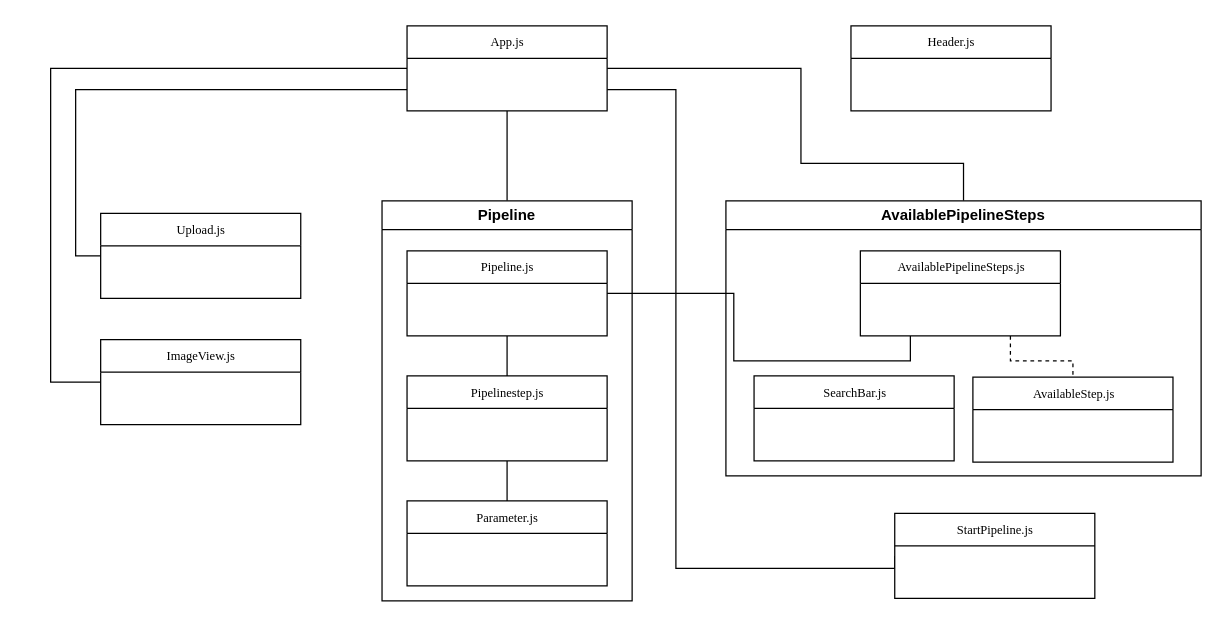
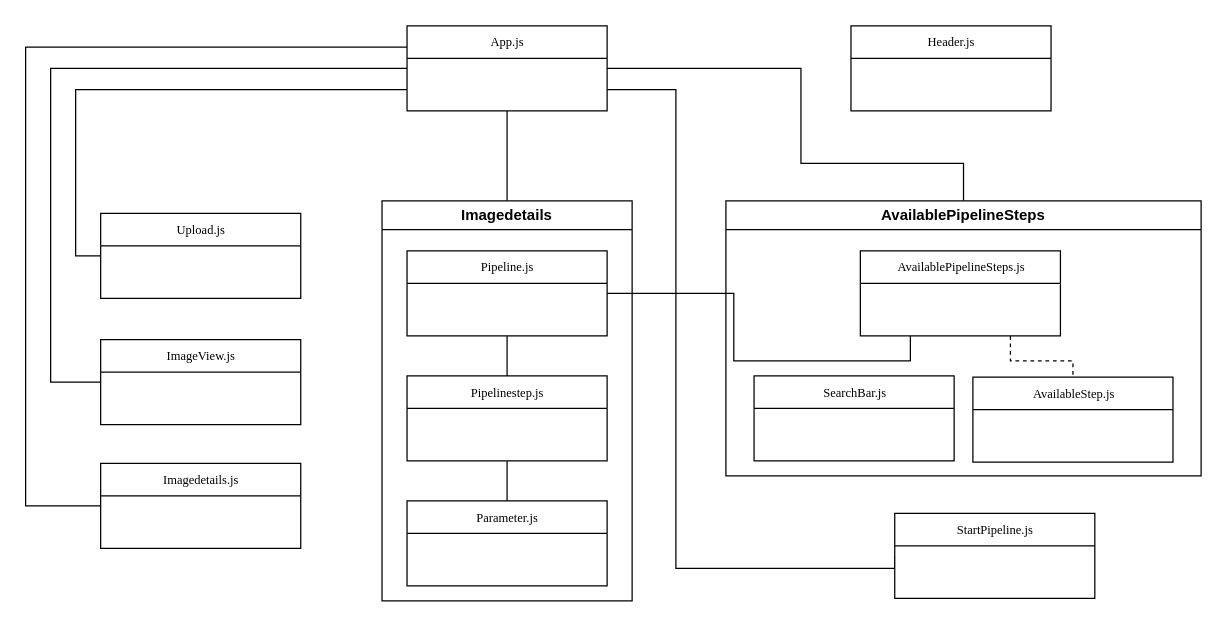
  <mxCell id="0" />
  <mxCell id="1" parent="0" />
  <mxCell id="2" style="edgeStyle=orthogonalEdgeStyle;rounded=0;orthogonalLoop=1;jettySize=auto;html=1;exitX=0;exitY=0.75;exitDx=0;exitDy=0;entryX=0;entryY=0.5;entryDx=0;entryDy=0;endArrow=none;endFill=0;" edge="1" parent="1" source="8" target="10"><mxGeometry relative="1" as="geometry" /></mxCell>
  <mxCell id="3" style="edgeStyle=orthogonalEdgeStyle;rounded=0;orthogonalLoop=1;jettySize=auto;html=1;exitX=0;exitY=0.5;exitDx=0;exitDy=0;entryX=0;entryY=0.5;entryDx=0;entryDy=0;endArrow=none;endFill=0;" edge="1" parent="1" source="8" target="12"><mxGeometry relative="1" as="geometry"><Array as="points"><mxPoint x="40" y="54" /><mxPoint x="40" y="305" /></Array></mxGeometry></mxCell>
+ <mxCell id="4" style="edgeStyle=orthogonalEdgeStyle;rounded=0;orthogonalLoop=1;jettySize=auto;html=1;exitX=0;exitY=0.25;exitDx=0;exitDy=0;entryX=0;entryY=0.5;entryDx=0;entryDy=0;endArrow=none;endFill=0;" edge="1" parent="1" source="8" target="11"><mxGeometry relative="1" as="geometry"><mxPoint x="70" y="460" as="targetPoint" /><Array as="points"><mxPoint x="20" y="37" /><mxPoint x="20" y="404" /></Array></mxGeometry></mxCell>
  <mxCell id="5" style="edgeStyle=orthogonalEdgeStyle;rounded=0;orthogonalLoop=1;jettySize=auto;html=1;exitX=0.5;exitY=1;exitDx=0;exitDy=0;entryX=0.5;entryY=0;entryDx=0;entryDy=0;endArrow=none;endFill=0;" edge="1" parent="1" source="8" target="14"><mxGeometry relative="1" as="geometry"><mxPoint x="405" y="140" as="targetPoint" /></mxGeometry></mxCell>
  <mxCell id="6" style="edgeStyle=orthogonalEdgeStyle;rounded=0;orthogonalLoop=1;jettySize=auto;html=1;exitX=1;exitY=0.5;exitDx=0;exitDy=0;endArrow=none;endFill=0;" edge="1" parent="1" source="8"><mxGeometry relative="1" as="geometry"><mxPoint x="770" y="160" as="targetPoint" /><Array as="points"><mxPoint x="640" y="54" /><mxPoint x="640" y="130" /><mxPoint x="770" y="130" /></Array></mxGeometry></mxCell>
  <mxCell id="7" style="edgeStyle=orthogonalEdgeStyle;rounded=0;orthogonalLoop=1;jettySize=auto;html=1;exitX=1;exitY=0.75;exitDx=0;exitDy=0;entryX=0;entryY=0.5;entryDx=0;entryDy=0;endArrow=none;endFill=0;" edge="1" parent="1" source="8" target="13"><mxGeometry relative="1" as="geometry"><Array as="points"><mxPoint x="540" y="71" /><mxPoint x="540" y="454" /></Array></mxGeometry></mxCell>
  <mxCell id="8" value="App.js" style="swimlane;html=1;fontStyle=0;childLayout=stackLayout;horizontal=1;startSize=26;fillColor=none;horizontalStack=0;resizeParent=1;resizeLast=0;collapsible=1;marginBottom=0;swimlaneFillColor=#ffffff;rounded=0;shadow=0;comic=0;labelBackgroundColor=none;strokeWidth=1;fontFamily=Verdana;fontSize=10;align=center;" parent="1" vertex="1"><mxGeometry x="325" y="20" width="160" height="68" as="geometry" /></mxCell>
  <mxCell id="9" value="Header.js" style="swimlane;html=1;fontStyle=0;childLayout=stackLayout;horizontal=1;startSize=26;fillColor=none;horizontalStack=0;resizeParent=1;resizeLast=0;collapsible=1;marginBottom=0;swimlaneFillColor=#ffffff;rounded=0;shadow=0;comic=0;labelBackgroundColor=none;strokeWidth=1;fontFamily=Verdana;fontSize=10;align=center;" vertex="1" parent="1"><mxGeometry x="680" y="20" width="160" height="68" as="geometry" /></mxCell>
  <mxCell id="10" value="Upload.js" style="swimlane;html=1;fontStyle=0;childLayout=stackLayout;horizontal=1;startSize=26;fillColor=none;horizontalStack=0;resizeParent=1;resizeLast=0;collapsible=1;marginBottom=0;swimlaneFillColor=#ffffff;rounded=0;shadow=0;comic=0;labelBackgroundColor=none;strokeWidth=1;fontFamily=Verdana;fontSize=10;align=center;" vertex="1" parent="1"><mxGeometry x="80" y="170" width="160" height="68" as="geometry" /></mxCell>
+ <mxCell id="11" value="Imagedetails.js" style="swimlane;html=1;fontStyle=0;childLayout=stackLayout;horizontal=1;startSize=26;fillColor=none;horizontalStack=0;resizeParent=1;resizeLast=0;collapsible=1;marginBottom=0;swimlaneFillColor=#ffffff;rounded=0;shadow=0;comic=0;labelBackgroundColor=none;strokeWidth=1;fontFamily=Verdana;fontSize=10;align=center;" vertex="1" parent="1"><mxGeometry x="80" y="370" width="160" height="68" as="geometry" /></mxCell>
  <mxCell id="12" value="ImageView.js" style="swimlane;html=1;fontStyle=0;childLayout=stackLayout;horizontal=1;startSize=26;fillColor=none;horizontalStack=0;resizeParent=1;resizeLast=0;collapsible=1;marginBottom=0;swimlaneFillColor=#ffffff;rounded=0;shadow=0;comic=0;labelBackgroundColor=none;strokeWidth=1;fontFamily=Verdana;fontSize=10;align=center;" vertex="1" parent="1"><mxGeometry x="80" y="271" width="160" height="68" as="geometry" /></mxCell>
  <mxCell id="13" value="StartPipeline.js" style="swimlane;html=1;fontStyle=0;childLayout=stackLayout;horizontal=1;startSize=26;fillColor=none;horizontalStack=0;resizeParent=1;resizeLast=0;collapsible=1;marginBottom=0;swimlaneFillColor=#ffffff;rounded=0;shadow=0;comic=0;labelBackgroundColor=none;strokeWidth=1;fontFamily=Verdana;fontSize=10;align=center;" vertex="1" parent="1"><mxGeometry x="715" y="410" width="160" height="68" as="geometry" /></mxCell>
- <mxCell id="14" value="Pipeline" style="swimlane;whiteSpace=wrap;html=1;startSize=23;" vertex="1" parent="1"><mxGeometry x="305" y="160" width="200" height="320" as="geometry" /></mxCell>
+ <mxCell id="14" value="Imagedetails" style="swimlane;whiteSpace=wrap;html=1;startSize=23;" vertex="1" parent="1"><mxGeometry x="305" y="160" width="200" height="320" as="geometry" /></mxCell>
  <mxCell id="15" value="Pipeline.js" style="swimlane;html=1;fontStyle=0;childLayout=stackLayout;horizontal=1;startSize=26;fillColor=none;horizontalStack=0;resizeParent=1;resizeLast=0;collapsible=1;marginBottom=0;swimlaneFillColor=#ffffff;rounded=0;shadow=0;comic=0;labelBackgroundColor=none;strokeWidth=1;fontFamily=Verdana;fontSize=10;align=center;" vertex="1" parent="14"><mxGeometry x="20" y="40" width="160" height="68" as="geometry" /></mxCell>
  <mxCell id="16" value="Parameter.js" style="swimlane;html=1;fontStyle=0;childLayout=stackLayout;horizontal=1;startSize=26;fillColor=none;horizontalStack=0;resizeParent=1;resizeLast=0;collapsible=1;marginBottom=0;swimlaneFillColor=#ffffff;rounded=0;shadow=0;comic=0;labelBackgroundColor=none;strokeWidth=1;fontFamily=Verdana;fontSize=10;align=center;" vertex="1" parent="14"><mxGeometry x="20" y="240" width="160" height="68" as="geometry" /></mxCell>
  <mxCell id="17" style="edgeStyle=orthogonalEdgeStyle;rounded=0;orthogonalLoop=1;jettySize=auto;html=1;exitX=0.5;exitY=1;exitDx=0;exitDy=0;entryX=0.5;entryY=0;entryDx=0;entryDy=0;endArrow=none;endFill=0;" edge="1" parent="14" source="18" target="16"><mxGeometry relative="1" as="geometry" /></mxCell>
  <mxCell id="18" value="Pipelinestep.js" style="swimlane;html=1;fontStyle=0;childLayout=stackLayout;horizontal=1;startSize=26;fillColor=none;horizontalStack=0;resizeParent=1;resizeLast=0;collapsible=1;marginBottom=0;swimlaneFillColor=#ffffff;rounded=0;shadow=0;comic=0;labelBackgroundColor=none;strokeWidth=1;fontFamily=Verdana;fontSize=10;align=center;" vertex="1" parent="14"><mxGeometry x="20" y="140" width="160" height="68" as="geometry" /></mxCell>
  <mxCell id="19" style="edgeStyle=orthogonalEdgeStyle;rounded=0;orthogonalLoop=1;jettySize=auto;html=1;exitX=0.5;exitY=1;exitDx=0;exitDy=0;entryX=0.5;entryY=0;entryDx=0;entryDy=0;endArrow=none;endFill=0;" edge="1" parent="14" source="15" target="18"><mxGeometry relative="1" as="geometry" /></mxCell>
  <mxCell id="20" style="edgeStyle=orthogonalEdgeStyle;rounded=0;orthogonalLoop=1;jettySize=auto;html=1;exitX=0.5;exitY=1;exitDx=0;exitDy=0;" edge="1" parent="1" source="21"><mxGeometry relative="1" as="geometry"><mxPoint x="770" y="380.182" as="targetPoint" /></mxGeometry></mxCell>
  <mxCell id="21" value="AvailablePipelineSteps" style="swimlane;whiteSpace=wrap;html=1;" vertex="1" parent="1"><mxGeometry x="580" y="160" width="380" height="220" as="geometry" /></mxCell>
  <mxCell id="22" value="AvailablePipelineSteps.js" style="swimlane;html=1;fontStyle=0;childLayout=stackLayout;horizontal=1;startSize=26;fillColor=none;horizontalStack=0;resizeParent=1;resizeLast=0;collapsible=1;marginBottom=0;swimlaneFillColor=#ffffff;rounded=0;shadow=0;comic=0;labelBackgroundColor=none;strokeWidth=1;fontFamily=Verdana;fontSize=10;align=center;" vertex="1" parent="21"><mxGeometry x="107.5" y="40" width="160" height="68" as="geometry" /></mxCell>
  <mxCell id="23" value="AvailableStep.js" style="swimlane;html=1;fontStyle=0;childLayout=stackLayout;horizontal=1;startSize=26;fillColor=none;horizontalStack=0;resizeParent=1;resizeLast=0;collapsible=1;marginBottom=0;swimlaneFillColor=#ffffff;rounded=0;shadow=0;comic=0;labelBackgroundColor=none;strokeWidth=1;fontFamily=Verdana;fontSize=10;align=center;" vertex="1" parent="21"><mxGeometry x="197.5" y="141" width="160" height="68" as="geometry" /></mxCell>
  <mxCell id="24" style="edgeStyle=orthogonalEdgeStyle;rounded=0;orthogonalLoop=1;jettySize=auto;html=1;exitX=0.75;exitY=1;exitDx=0;exitDy=0;entryX=0.5;entryY=0;entryDx=0;entryDy=0;endArrow=none;endFill=0;dashed=1;" edge="1" parent="21" source="22" target="23"><mxGeometry relative="1" as="geometry" /></mxCell>
  <mxCell id="25" value="SearchBar.js" style="swimlane;html=1;fontStyle=0;childLayout=stackLayout;horizontal=1;startSize=26;fillColor=none;horizontalStack=0;resizeParent=1;resizeLast=0;collapsible=1;marginBottom=0;swimlaneFillColor=#ffffff;rounded=0;shadow=0;comic=0;labelBackgroundColor=none;strokeWidth=1;fontFamily=Verdana;fontSize=10;align=center;" vertex="1" parent="21"><mxGeometry x="22.5" y="140" width="160" height="68" as="geometry" /></mxCell>
  <mxCell id="26" style="edgeStyle=orthogonalEdgeStyle;rounded=0;orthogonalLoop=1;jettySize=auto;html=1;exitX=0.25;exitY=1;exitDx=0;exitDy=0;endArrow=none;endFill=0;" edge="1" parent="21" source="22" target="15"><mxGeometry relative="1" as="geometry" /></mxCell>
